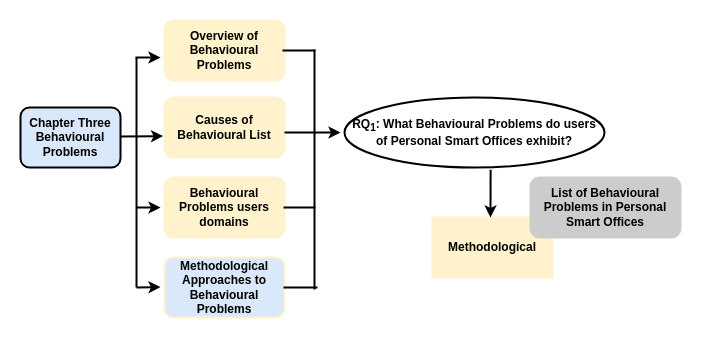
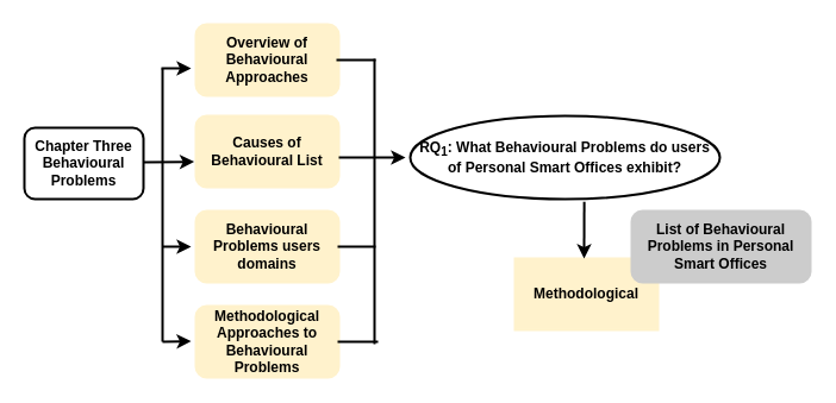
  <mxCell id="0" />
  <mxCell id="1" parent="0" />
- <mxCell id="2" value="Chapter Three Behavioural Problems" style="rounded=1;whiteSpace=wrap;html=1;fontStyle=1;strokeWidth=2;fillColor=#dae8fc;" parent="1" vertex="1"><mxGeometry x="20" y="107" width="100" height="60" as="geometry" /></mxCell>
- <mxCell id="3" value="Overview of Behavioural Problems" style="rounded=1;whiteSpace=wrap;html=1;fontStyle=1;strokeWidth=2;fillColor=#FFF2CC;strokeColor=#FFF2CC;" parent="1" vertex="1"><mxGeometry x="164" y="20" width="120" height="60" as="geometry" /></mxCell>
+ <mxCell id="2" value="Chapter Three Behavioural Problems" style="rounded=1;whiteSpace=wrap;html=1;fontStyle=1;strokeWidth=2;" parent="1" vertex="1"><mxGeometry x="20" y="107" width="100" height="60" as="geometry" /></mxCell>
+ <mxCell id="3" value="Overview of Behavioural Approaches" style="rounded=1;whiteSpace=wrap;html=1;fontStyle=1;strokeWidth=2;fillColor=#FFF2CC;strokeColor=#FFF2CC;" parent="1" vertex="1"><mxGeometry x="164" y="20" width="120" height="60" as="geometry" /></mxCell>
  <mxCell id="4" value="Causes of Behavioural List" style="rounded=1;whiteSpace=wrap;html=1;fontStyle=1;strokeWidth=2;fillColor=#FFF2CC;strokeColor=#FFF2CC;" parent="1" vertex="1"><mxGeometry x="164" y="97" width="120" height="60" as="geometry" /></mxCell>
  <mxCell id="5" value="Behavioural Problems users domains" style="rounded=1;whiteSpace=wrap;html=1;fontStyle=1;strokeWidth=2;fillColor=#FFF2CC;strokeColor=#FFF2CC;" parent="1" vertex="1"><mxGeometry x="164" y="177" width="120" height="60" as="geometry" /></mxCell>
  <mxCell id="6" value="" style="endArrow=none;html=1;rounded=0;fontStyle=1;strokeWidth=2;" parent="1" edge="1"><mxGeometry width="50" height="50" relative="1" as="geometry"><mxPoint x="136" y="287" as="sourcePoint" /><mxPoint x="136" y="57" as="targetPoint" /></mxGeometry></mxCell>
  <mxCell id="7" value="" style="endArrow=classic;html=1;rounded=0;fontStyle=1;strokeWidth=2;" parent="1" edge="1"><mxGeometry width="50" height="50" relative="1" as="geometry"><mxPoint x="135" y="57" as="sourcePoint" /><mxPoint x="160" y="57" as="targetPoint" /></mxGeometry></mxCell>
  <mxCell id="8" value="" style="endArrow=classic;html=1;rounded=0;entryX=-0.012;entryY=0.643;entryDx=0;entryDy=0;entryPerimeter=0;fontStyle=1;strokeWidth=2;" parent="1" target="4" edge="1"><mxGeometry width="50" height="50" relative="1" as="geometry"><mxPoint x="120" y="136" as="sourcePoint" /><mxPoint x="163" y="107" as="targetPoint" /></mxGeometry></mxCell>
  <mxCell id="9" value="" style="endArrow=classic;html=1;rounded=0;fontStyle=1;strokeWidth=2;" parent="1" edge="1"><mxGeometry width="50" height="50" relative="1" as="geometry"><mxPoint x="136" y="207" as="sourcePoint" /><mxPoint x="160" y="207" as="targetPoint" /></mxGeometry></mxCell>
  <mxCell id="10" value="&lt;b&gt;RQ&lt;sub&gt;1&lt;/sub&gt;: What Behavioural Problems do users of Personal Smart Offices exhibit?&lt;/b&gt;" style="ellipse;whiteSpace=wrap;html=1;strokeWidth=2;" parent="1" vertex="1"><mxGeometry x="344" y="97" width="260" height="70" as="geometry" /></mxCell>
- <mxCell id="11" value="Methodological Approaches to Behavioural Problems" style="rounded=1;whiteSpace=wrap;html=1;fontStyle=1;strokeWidth=2;fillColor=#dae8fc;strokeColor=#FFF2CC;" parent="1" vertex="1"><mxGeometry x="164" y="257" width="120" height="60" as="geometry" /></mxCell>
+ <mxCell id="11" value="Methodological Approaches to Behavioural Problems" style="rounded=1;whiteSpace=wrap;html=1;fontStyle=1;strokeWidth=2;fillColor=#FFF2CC;strokeColor=#FFF2CC;" parent="1" vertex="1"><mxGeometry x="164" y="257" width="120" height="60" as="geometry" /></mxCell>
  <mxCell id="12" value="" style="endArrow=none;html=1;rounded=0;strokeWidth=2;" parent="1" edge="1"><mxGeometry width="50" height="50" relative="1" as="geometry"><mxPoint x="314" y="289" as="sourcePoint" /><mxPoint x="314" y="49" as="targetPoint" /></mxGeometry></mxCell>
  <mxCell id="13" value="" style="endArrow=classic;html=1;rounded=0;strokeWidth=2;" parent="1" edge="1"><mxGeometry width="50" height="50" relative="1" as="geometry"><mxPoint x="284" y="132" as="sourcePoint" /><mxPoint x="340" y="132" as="targetPoint" /></mxGeometry></mxCell>
  <mxCell id="14" value="" style="endArrow=none;html=1;rounded=0;strokeWidth=2;exitX=1;exitY=0.5;exitDx=0;exitDy=0;" parent="1" edge="1"><mxGeometry width="50" height="50" relative="1" as="geometry"><mxPoint x="282" y="50" as="sourcePoint" /><mxPoint x="315" y="50" as="targetPoint" /></mxGeometry></mxCell>
  <mxCell id="15" value="" style="endArrow=none;html=1;rounded=0;strokeWidth=2;" parent="1" edge="1"><mxGeometry width="50" height="50" relative="1" as="geometry"><mxPoint x="283" y="207" as="sourcePoint" /><mxPoint x="315" y="207" as="targetPoint" /></mxGeometry></mxCell>
  <mxCell id="16" value="" style="endArrow=none;html=1;rounded=0;strokeWidth=2;" parent="1" edge="1"><mxGeometry width="50" height="50" relative="1" as="geometry"><mxPoint x="283" y="287" as="sourcePoint" /><mxPoint x="317" y="287" as="targetPoint" /></mxGeometry></mxCell>
  <mxCell id="17" value="&lt;b&gt;Methodological&lt;/b&gt;" style="rounded=0;whiteSpace=wrap;html=1;strokeColor=#FFF2CC;strokeWidth=2;fillColor=#FFF2CC;" parent="1" vertex="1"><mxGeometry x="432" y="217" width="120" height="60" as="geometry" /></mxCell>
  <mxCell id="18" value="" style="endArrow=classic;html=1;rounded=0;strokeWidth=2;exitX=0.562;exitY=1.031;exitDx=0;exitDy=0;exitPerimeter=0;" parent="1" source="10" edge="1"><mxGeometry width="50" height="50" relative="1" as="geometry"><mxPoint x="610" y="237" as="sourcePoint" /><mxPoint x="490" y="217" as="targetPoint" /></mxGeometry></mxCell>
  <mxCell id="19" value="List of Behavioural Problems in Personal Smart Offices" style="rounded=1;whiteSpace=wrap;html=1;strokeColor=#CCCCCC;strokeWidth=2;fillColor=#CCCCCC;fontStyle=1" parent="1" vertex="1"><mxGeometry x="530" y="177" width="150" height="60" as="geometry" /></mxCell>
  <mxCell id="20" value="" style="endArrow=classic;html=1;rounded=0;fontStyle=1;strokeWidth=2;" parent="1" edge="1"><mxGeometry width="50" height="50" relative="1" as="geometry"><mxPoint x="136" y="287" as="sourcePoint" /><mxPoint x="160" y="286.5" as="targetPoint" /></mxGeometry></mxCell>
